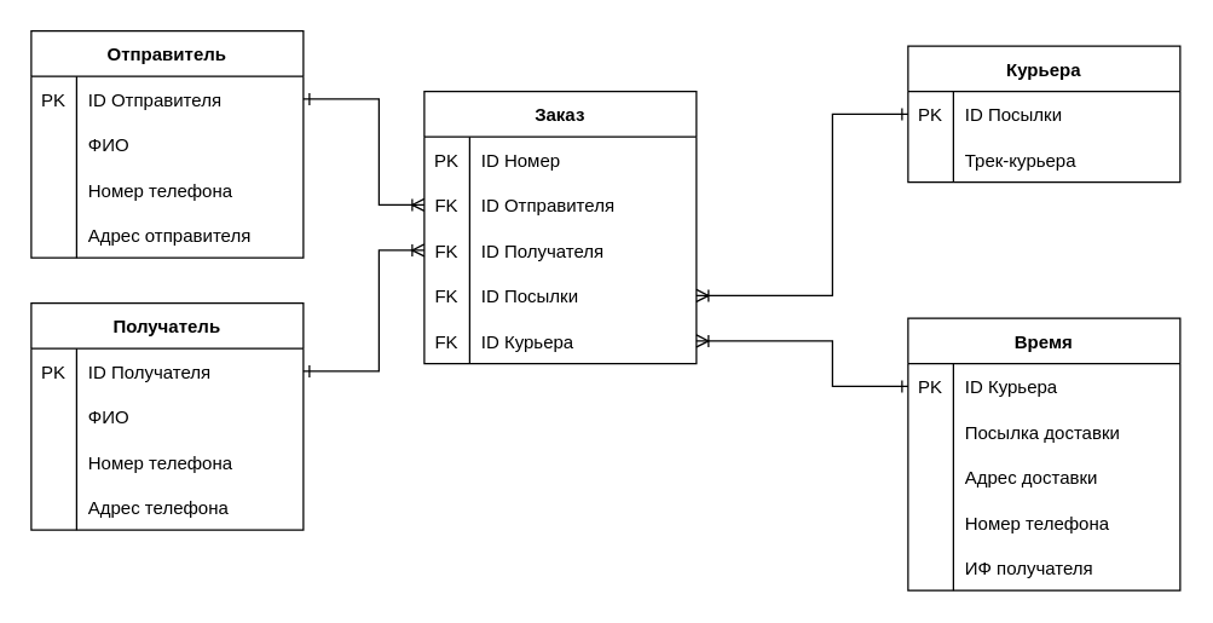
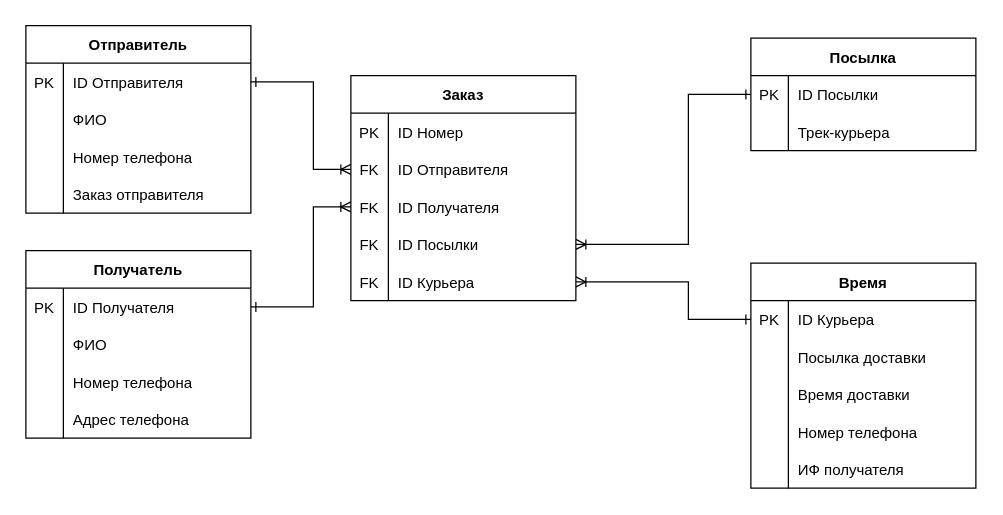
  <mxCell id="0" />
  <mxCell id="1" parent="0" />
  <mxCell id="2" value="Отправитель" style="shape=table;startSize=30;container=1;collapsible=1;childLayout=tableLayout;fixedRows=1;rowLines=0;fontStyle=1;align=center;resizeLast=1;" vertex="1" parent="1"><mxGeometry x="20" y="20" width="180" height="150" as="geometry" /></mxCell>
  <mxCell id="3" value="" style="shape=tableRow;horizontal=0;startSize=0;swimlaneHead=0;swimlaneBody=0;fillColor=none;collapsible=0;dropTarget=0;points=[[0,0.5],[1,0.5]];portConstraint=eastwest;top=0;left=0;right=0;bottom=0;" vertex="1" parent="2"><mxGeometry y="30" width="180" height="30" as="geometry" /></mxCell>
  <mxCell id="4" value="PK" style="shape=partialRectangle;connectable=0;fillColor=none;top=0;left=0;bottom=0;right=0;editable=1;overflow=hidden;" vertex="1" parent="3"><mxGeometry width="30" height="30" as="geometry"><mxRectangle width="30" height="30" as="alternateBounds" /></mxGeometry></mxCell>
  <mxCell id="5" value="ID Отправителя" style="shape=partialRectangle;connectable=0;fillColor=none;top=0;left=0;bottom=0;right=0;align=left;spacingLeft=6;overflow=hidden;" vertex="1" parent="3"><mxGeometry x="30" width="150" height="30" as="geometry"><mxRectangle width="150" height="30" as="alternateBounds" /></mxGeometry></mxCell>
  <mxCell id="6" value="" style="shape=tableRow;horizontal=0;startSize=0;swimlaneHead=0;swimlaneBody=0;fillColor=none;collapsible=0;dropTarget=0;points=[[0,0.5],[1,0.5]];portConstraint=eastwest;top=0;left=0;right=0;bottom=0;" vertex="1" parent="2"><mxGeometry y="60" width="180" height="30" as="geometry" /></mxCell>
  <mxCell id="7" value="" style="shape=partialRectangle;connectable=0;fillColor=none;top=0;left=0;bottom=0;right=0;editable=1;overflow=hidden;" vertex="1" parent="6"><mxGeometry width="30" height="30" as="geometry"><mxRectangle width="30" height="30" as="alternateBounds" /></mxGeometry></mxCell>
  <mxCell id="8" value="ФИО" style="shape=partialRectangle;connectable=0;fillColor=none;top=0;left=0;bottom=0;right=0;align=left;spacingLeft=6;overflow=hidden;" vertex="1" parent="6"><mxGeometry x="30" width="150" height="30" as="geometry"><mxRectangle width="150" height="30" as="alternateBounds" /></mxGeometry></mxCell>
  <mxCell id="9" value="" style="shape=tableRow;horizontal=0;startSize=0;swimlaneHead=0;swimlaneBody=0;fillColor=none;collapsible=0;dropTarget=0;points=[[0,0.5],[1,0.5]];portConstraint=eastwest;top=0;left=0;right=0;bottom=0;" vertex="1" parent="2"><mxGeometry y="90" width="180" height="30" as="geometry" /></mxCell>
  <mxCell id="10" value="" style="shape=partialRectangle;connectable=0;fillColor=none;top=0;left=0;bottom=0;right=0;editable=1;overflow=hidden;" vertex="1" parent="9"><mxGeometry width="30" height="30" as="geometry"><mxRectangle width="30" height="30" as="alternateBounds" /></mxGeometry></mxCell>
  <mxCell id="11" value="Номер телефона" style="shape=partialRectangle;connectable=0;fillColor=none;top=0;left=0;bottom=0;right=0;align=left;spacingLeft=6;overflow=hidden;" vertex="1" parent="9"><mxGeometry x="30" width="150" height="30" as="geometry"><mxRectangle width="150" height="30" as="alternateBounds" /></mxGeometry></mxCell>
  <mxCell id="12" style="shape=tableRow;horizontal=0;startSize=0;swimlaneHead=0;swimlaneBody=0;fillColor=none;collapsible=0;dropTarget=0;points=[[0,0.5],[1,0.5]];portConstraint=eastwest;top=0;left=0;right=0;bottom=0;" vertex="1" parent="2"><mxGeometry y="120" width="180" height="30" as="geometry" /></mxCell>
  <mxCell id="13" style="shape=partialRectangle;connectable=0;fillColor=none;top=0;left=0;bottom=0;right=0;editable=1;overflow=hidden;" vertex="1" parent="12"><mxGeometry width="30" height="30" as="geometry"><mxRectangle width="30" height="30" as="alternateBounds" /></mxGeometry></mxCell>
- <mxCell id="14" value="Адрес отправителя" style="shape=partialRectangle;connectable=0;fillColor=none;top=0;left=0;bottom=0;right=0;align=left;spacingLeft=6;overflow=hidden;" vertex="1" parent="12"><mxGeometry x="30" width="150" height="30" as="geometry"><mxRectangle width="150" height="30" as="alternateBounds" /></mxGeometry></mxCell>
+ <mxCell id="14" value="Заказ отправителя" style="shape=partialRectangle;connectable=0;fillColor=none;top=0;left=0;bottom=0;right=0;align=left;spacingLeft=6;overflow=hidden;" vertex="1" parent="12"><mxGeometry x="30" width="150" height="30" as="geometry"><mxRectangle width="150" height="30" as="alternateBounds" /></mxGeometry></mxCell>
  <mxCell id="15" value="Получатель" style="shape=table;startSize=30;container=1;collapsible=1;childLayout=tableLayout;fixedRows=1;rowLines=0;fontStyle=1;align=center;resizeLast=1;" vertex="1" parent="1"><mxGeometry x="20" y="200" width="180" height="150" as="geometry" /></mxCell>
  <mxCell id="16" value="" style="shape=tableRow;horizontal=0;startSize=0;swimlaneHead=0;swimlaneBody=0;fillColor=none;collapsible=0;dropTarget=0;points=[[0,0.5],[1,0.5]];portConstraint=eastwest;top=0;left=0;right=0;bottom=0;" vertex="1" parent="15"><mxGeometry y="30" width="180" height="30" as="geometry" /></mxCell>
  <mxCell id="17" value="PK" style="shape=partialRectangle;connectable=0;fillColor=none;top=0;left=0;bottom=0;right=0;editable=1;overflow=hidden;" vertex="1" parent="16"><mxGeometry width="30" height="30" as="geometry"><mxRectangle width="30" height="30" as="alternateBounds" /></mxGeometry></mxCell>
  <mxCell id="18" value="ID Получателя" style="shape=partialRectangle;connectable=0;fillColor=none;top=0;left=0;bottom=0;right=0;align=left;spacingLeft=6;overflow=hidden;" vertex="1" parent="16"><mxGeometry x="30" width="150" height="30" as="geometry"><mxRectangle width="150" height="30" as="alternateBounds" /></mxGeometry></mxCell>
  <mxCell id="19" value="" style="shape=tableRow;horizontal=0;startSize=0;swimlaneHead=0;swimlaneBody=0;fillColor=none;collapsible=0;dropTarget=0;points=[[0,0.5],[1,0.5]];portConstraint=eastwest;top=0;left=0;right=0;bottom=0;" vertex="1" parent="15"><mxGeometry y="60" width="180" height="30" as="geometry" /></mxCell>
  <mxCell id="20" value="" style="shape=partialRectangle;connectable=0;fillColor=none;top=0;left=0;bottom=0;right=0;editable=1;overflow=hidden;" vertex="1" parent="19"><mxGeometry width="30" height="30" as="geometry"><mxRectangle width="30" height="30" as="alternateBounds" /></mxGeometry></mxCell>
  <mxCell id="21" value="ФИО" style="shape=partialRectangle;connectable=0;fillColor=none;top=0;left=0;bottom=0;right=0;align=left;spacingLeft=6;overflow=hidden;" vertex="1" parent="19"><mxGeometry x="30" width="150" height="30" as="geometry"><mxRectangle width="150" height="30" as="alternateBounds" /></mxGeometry></mxCell>
  <mxCell id="22" value="" style="shape=tableRow;horizontal=0;startSize=0;swimlaneHead=0;swimlaneBody=0;fillColor=none;collapsible=0;dropTarget=0;points=[[0,0.5],[1,0.5]];portConstraint=eastwest;top=0;left=0;right=0;bottom=0;" vertex="1" parent="15"><mxGeometry y="90" width="180" height="30" as="geometry" /></mxCell>
  <mxCell id="23" value="" style="shape=partialRectangle;connectable=0;fillColor=none;top=0;left=0;bottom=0;right=0;editable=1;overflow=hidden;" vertex="1" parent="22"><mxGeometry width="30" height="30" as="geometry"><mxRectangle width="30" height="30" as="alternateBounds" /></mxGeometry></mxCell>
  <mxCell id="24" value="Номер телефона" style="shape=partialRectangle;connectable=0;fillColor=none;top=0;left=0;bottom=0;right=0;align=left;spacingLeft=6;overflow=hidden;" vertex="1" parent="22"><mxGeometry x="30" width="150" height="30" as="geometry"><mxRectangle width="150" height="30" as="alternateBounds" /></mxGeometry></mxCell>
  <mxCell id="25" style="shape=tableRow;horizontal=0;startSize=0;swimlaneHead=0;swimlaneBody=0;fillColor=none;collapsible=0;dropTarget=0;points=[[0,0.5],[1,0.5]];portConstraint=eastwest;top=0;left=0;right=0;bottom=0;" vertex="1" parent="15"><mxGeometry y="120" width="180" height="30" as="geometry" /></mxCell>
  <mxCell id="26" style="shape=partialRectangle;connectable=0;fillColor=none;top=0;left=0;bottom=0;right=0;editable=1;overflow=hidden;" vertex="1" parent="25"><mxGeometry width="30" height="30" as="geometry"><mxRectangle width="30" height="30" as="alternateBounds" /></mxGeometry></mxCell>
  <mxCell id="27" value="Адрес телефона" style="shape=partialRectangle;connectable=0;fillColor=none;top=0;left=0;bottom=0;right=0;align=left;spacingLeft=6;overflow=hidden;" vertex="1" parent="25"><mxGeometry x="30" width="150" height="30" as="geometry"><mxRectangle width="150" height="30" as="alternateBounds" /></mxGeometry></mxCell>
- <mxCell id="28" value="Курьера" style="shape=table;startSize=30;container=1;collapsible=1;childLayout=tableLayout;fixedRows=1;rowLines=0;fontStyle=1;align=center;resizeLast=1;" vertex="1" parent="1"><mxGeometry x="600" y="30" width="180" height="90" as="geometry" /></mxCell>
+ <mxCell id="28" value="Посылка" style="shape=table;startSize=30;container=1;collapsible=1;childLayout=tableLayout;fixedRows=1;rowLines=0;fontStyle=1;align=center;resizeLast=1;" vertex="1" parent="1"><mxGeometry x="600" y="30" width="180" height="90" as="geometry" /></mxCell>
  <mxCell id="29" style="shape=tableRow;horizontal=0;startSize=0;swimlaneHead=0;swimlaneBody=0;fillColor=none;collapsible=0;dropTarget=0;points=[[0,0.5],[1,0.5]];portConstraint=eastwest;top=0;left=0;right=0;bottom=0;" vertex="1" parent="28"><mxGeometry y="30" width="180" height="30" as="geometry" /></mxCell>
  <mxCell id="30" value="PK" style="shape=partialRectangle;connectable=0;fillColor=none;top=0;left=0;bottom=0;right=0;editable=1;overflow=hidden;" vertex="1" parent="29"><mxGeometry width="30" height="30" as="geometry"><mxRectangle width="30" height="30" as="alternateBounds" /></mxGeometry></mxCell>
  <mxCell id="31" value="ID Посылки" style="shape=partialRectangle;connectable=0;fillColor=none;top=0;left=0;bottom=0;right=0;align=left;spacingLeft=6;overflow=hidden;" vertex="1" parent="29"><mxGeometry x="30" width="150" height="30" as="geometry"><mxRectangle width="150" height="30" as="alternateBounds" /></mxGeometry></mxCell>
  <mxCell id="32" value="" style="shape=tableRow;horizontal=0;startSize=0;swimlaneHead=0;swimlaneBody=0;fillColor=none;collapsible=0;dropTarget=0;points=[[0,0.5],[1,0.5]];portConstraint=eastwest;top=0;left=0;right=0;bottom=0;" vertex="1" parent="28"><mxGeometry y="60" width="180" height="30" as="geometry" /></mxCell>
  <mxCell id="33" value="" style="shape=partialRectangle;connectable=0;fillColor=none;top=0;left=0;bottom=0;right=0;editable=1;overflow=hidden;" vertex="1" parent="32"><mxGeometry width="30" height="30" as="geometry"><mxRectangle width="30" height="30" as="alternateBounds" /></mxGeometry></mxCell>
  <mxCell id="34" value="Трек-курьера" style="shape=partialRectangle;connectable=0;fillColor=none;top=0;left=0;bottom=0;right=0;align=left;spacingLeft=6;overflow=hidden;" vertex="1" parent="32"><mxGeometry x="30" width="150" height="30" as="geometry"><mxRectangle width="150" height="30" as="alternateBounds" /></mxGeometry></mxCell>
  <mxCell id="35" value="Заказ" style="shape=table;startSize=30;container=1;collapsible=1;childLayout=tableLayout;fixedRows=1;rowLines=0;fontStyle=1;align=center;resizeLast=1;" vertex="1" parent="1"><mxGeometry x="280" y="60" width="180" height="180" as="geometry" /></mxCell>
  <mxCell id="36" style="shape=tableRow;horizontal=0;startSize=0;swimlaneHead=0;swimlaneBody=0;fillColor=none;collapsible=0;dropTarget=0;points=[[0,0.5],[1,0.5]];portConstraint=eastwest;top=0;left=0;right=0;bottom=0;" vertex="1" parent="35"><mxGeometry y="30" width="180" height="30" as="geometry" /></mxCell>
  <mxCell id="37" value="PK" style="shape=partialRectangle;connectable=0;fillColor=none;top=0;left=0;bottom=0;right=0;editable=1;overflow=hidden;" vertex="1" parent="36"><mxGeometry width="30" height="30" as="geometry"><mxRectangle width="30" height="30" as="alternateBounds" /></mxGeometry></mxCell>
  <mxCell id="38" value="ID Номер" style="shape=partialRectangle;connectable=0;fillColor=none;top=0;left=0;bottom=0;right=0;align=left;spacingLeft=6;overflow=hidden;" vertex="1" parent="36"><mxGeometry x="30" width="150" height="30" as="geometry"><mxRectangle width="150" height="30" as="alternateBounds" /></mxGeometry></mxCell>
  <mxCell id="39" style="shape=tableRow;horizontal=0;startSize=0;swimlaneHead=0;swimlaneBody=0;fillColor=none;collapsible=0;dropTarget=0;points=[[0,0.5],[1,0.5]];portConstraint=eastwest;top=0;left=0;right=0;bottom=0;" vertex="1" parent="35"><mxGeometry y="60" width="180" height="30" as="geometry" /></mxCell>
  <mxCell id="40" value="FK" style="shape=partialRectangle;connectable=0;fillColor=none;top=0;left=0;bottom=0;right=0;editable=1;overflow=hidden;" vertex="1" parent="39"><mxGeometry width="30" height="30" as="geometry"><mxRectangle width="30" height="30" as="alternateBounds" /></mxGeometry></mxCell>
  <mxCell id="41" value="ID Отправителя" style="shape=partialRectangle;connectable=0;fillColor=none;top=0;left=0;bottom=0;right=0;align=left;spacingLeft=6;overflow=hidden;" vertex="1" parent="39"><mxGeometry x="30" width="150" height="30" as="geometry"><mxRectangle width="150" height="30" as="alternateBounds" /></mxGeometry></mxCell>
  <mxCell id="42" style="shape=tableRow;horizontal=0;startSize=0;swimlaneHead=0;swimlaneBody=0;fillColor=none;collapsible=0;dropTarget=0;points=[[0,0.5],[1,0.5]];portConstraint=eastwest;top=0;left=0;right=0;bottom=0;" vertex="1" parent="35"><mxGeometry y="90" width="180" height="30" as="geometry" /></mxCell>
  <mxCell id="43" value="FK" style="shape=partialRectangle;connectable=0;fillColor=none;top=0;left=0;bottom=0;right=0;editable=1;overflow=hidden;" vertex="1" parent="42"><mxGeometry width="30" height="30" as="geometry"><mxRectangle width="30" height="30" as="alternateBounds" /></mxGeometry></mxCell>
  <mxCell id="44" value="ID Получателя" style="shape=partialRectangle;connectable=0;fillColor=none;top=0;left=0;bottom=0;right=0;align=left;spacingLeft=6;overflow=hidden;" vertex="1" parent="42"><mxGeometry x="30" width="150" height="30" as="geometry"><mxRectangle width="150" height="30" as="alternateBounds" /></mxGeometry></mxCell>
  <mxCell id="45" value="" style="shape=tableRow;horizontal=0;startSize=0;swimlaneHead=0;swimlaneBody=0;fillColor=none;collapsible=0;dropTarget=0;points=[[0,0.5],[1,0.5]];portConstraint=eastwest;top=0;left=0;right=0;bottom=0;" vertex="1" parent="35"><mxGeometry y="120" width="180" height="30" as="geometry" /></mxCell>
  <mxCell id="46" value="FK" style="shape=partialRectangle;connectable=0;fillColor=none;top=0;left=0;bottom=0;right=0;editable=1;overflow=hidden;" vertex="1" parent="45"><mxGeometry width="30" height="30" as="geometry"><mxRectangle width="30" height="30" as="alternateBounds" /></mxGeometry></mxCell>
  <mxCell id="47" value="ID Посылки" style="shape=partialRectangle;connectable=0;fillColor=none;top=0;left=0;bottom=0;right=0;align=left;spacingLeft=6;overflow=hidden;" vertex="1" parent="45"><mxGeometry x="30" width="150" height="30" as="geometry"><mxRectangle width="150" height="30" as="alternateBounds" /></mxGeometry></mxCell>
  <mxCell id="48" style="shape=tableRow;horizontal=0;startSize=0;swimlaneHead=0;swimlaneBody=0;fillColor=none;collapsible=0;dropTarget=0;points=[[0,0.5],[1,0.5]];portConstraint=eastwest;top=0;left=0;right=0;bottom=0;" vertex="1" parent="35"><mxGeometry y="150" width="180" height="30" as="geometry" /></mxCell>
  <mxCell id="49" value="FK" style="shape=partialRectangle;connectable=0;fillColor=none;top=0;left=0;bottom=0;right=0;editable=1;overflow=hidden;" vertex="1" parent="48"><mxGeometry width="30" height="30" as="geometry"><mxRectangle width="30" height="30" as="alternateBounds" /></mxGeometry></mxCell>
  <mxCell id="50" value="ID Курьера" style="shape=partialRectangle;connectable=0;fillColor=none;top=0;left=0;bottom=0;right=0;align=left;spacingLeft=6;overflow=hidden;" vertex="1" parent="48"><mxGeometry x="30" width="150" height="30" as="geometry"><mxRectangle width="150" height="30" as="alternateBounds" /></mxGeometry></mxCell>
  <mxCell id="51" value="Время" style="shape=table;startSize=30;container=1;collapsible=1;childLayout=tableLayout;fixedRows=1;rowLines=0;fontStyle=1;align=center;resizeLast=1;flipH=0;flipV=0;" vertex="1" parent="1"><mxGeometry x="600" y="210" width="180" height="180" as="geometry" /></mxCell>
  <mxCell id="52" style="shape=tableRow;horizontal=0;startSize=0;swimlaneHead=0;swimlaneBody=0;fillColor=none;collapsible=0;dropTarget=0;points=[[0,0.5],[1,0.5]];portConstraint=eastwest;top=0;left=0;right=0;bottom=0;" vertex="1" parent="51"><mxGeometry y="30" width="180" height="30" as="geometry" /></mxCell>
  <mxCell id="53" value="PK" style="shape=partialRectangle;connectable=0;fillColor=none;top=0;left=0;bottom=0;right=0;editable=1;overflow=hidden;" vertex="1" parent="52"><mxGeometry width="30" height="30" as="geometry"><mxRectangle width="30" height="30" as="alternateBounds" /></mxGeometry></mxCell>
  <mxCell id="54" value="ID Курьера" style="shape=partialRectangle;connectable=0;fillColor=none;top=0;left=0;bottom=0;right=0;align=left;spacingLeft=6;overflow=hidden;" vertex="1" parent="52"><mxGeometry x="30" width="150" height="30" as="geometry"><mxRectangle width="150" height="30" as="alternateBounds" /></mxGeometry></mxCell>
  <mxCell id="55" value="" style="shape=tableRow;horizontal=0;startSize=0;swimlaneHead=0;swimlaneBody=0;fillColor=none;collapsible=0;dropTarget=0;points=[[0,0.5],[1,0.5]];portConstraint=eastwest;top=0;left=0;right=0;bottom=0;" vertex="1" parent="51"><mxGeometry y="60" width="180" height="30" as="geometry" /></mxCell>
  <mxCell id="56" value="" style="shape=partialRectangle;connectable=0;fillColor=none;top=0;left=0;bottom=0;right=0;editable=1;overflow=hidden;" vertex="1" parent="55"><mxGeometry width="30" height="30" as="geometry"><mxRectangle width="30" height="30" as="alternateBounds" /></mxGeometry></mxCell>
  <mxCell id="57" value="Посылка доставки" style="shape=partialRectangle;connectable=0;fillColor=none;top=0;left=0;bottom=0;right=0;align=left;spacingLeft=6;overflow=hidden;" vertex="1" parent="55"><mxGeometry x="30" width="150" height="30" as="geometry"><mxRectangle width="150" height="30" as="alternateBounds" /></mxGeometry></mxCell>
  <mxCell id="58" value="" style="shape=tableRow;horizontal=0;startSize=0;swimlaneHead=0;swimlaneBody=0;fillColor=none;collapsible=0;dropTarget=0;points=[[0,0.5],[1,0.5]];portConstraint=eastwest;top=0;left=0;right=0;bottom=0;" vertex="1" parent="51"><mxGeometry y="90" width="180" height="30" as="geometry" /></mxCell>
  <mxCell id="59" value="" style="shape=partialRectangle;connectable=0;fillColor=none;top=0;left=0;bottom=0;right=0;editable=1;overflow=hidden;" vertex="1" parent="58"><mxGeometry width="30" height="30" as="geometry"><mxRectangle width="30" height="30" as="alternateBounds" /></mxGeometry></mxCell>
- <mxCell id="60" value="Адрес доставки" style="shape=partialRectangle;connectable=0;fillColor=none;top=0;left=0;bottom=0;right=0;align=left;spacingLeft=6;overflow=hidden;" vertex="1" parent="58"><mxGeometry x="30" width="150" height="30" as="geometry"><mxRectangle width="150" height="30" as="alternateBounds" /></mxGeometry></mxCell>
+ <mxCell id="60" value="Время доставки" style="shape=partialRectangle;connectable=0;fillColor=none;top=0;left=0;bottom=0;right=0;align=left;spacingLeft=6;overflow=hidden;" vertex="1" parent="58"><mxGeometry x="30" width="150" height="30" as="geometry"><mxRectangle width="150" height="30" as="alternateBounds" /></mxGeometry></mxCell>
  <mxCell id="61" style="shape=tableRow;horizontal=0;startSize=0;swimlaneHead=0;swimlaneBody=0;fillColor=none;collapsible=0;dropTarget=0;points=[[0,0.5],[1,0.5]];portConstraint=eastwest;top=0;left=0;right=0;bottom=0;" vertex="1" parent="51"><mxGeometry y="120" width="180" height="30" as="geometry" /></mxCell>
  <mxCell id="62" style="shape=partialRectangle;connectable=0;fillColor=none;top=0;left=0;bottom=0;right=0;editable=1;overflow=hidden;" vertex="1" parent="61"><mxGeometry width="30" height="30" as="geometry"><mxRectangle width="30" height="30" as="alternateBounds" /></mxGeometry></mxCell>
  <mxCell id="63" value="Номер телефона" style="shape=partialRectangle;connectable=0;fillColor=none;top=0;left=0;bottom=0;right=0;align=left;spacingLeft=6;overflow=hidden;" vertex="1" parent="61"><mxGeometry x="30" width="150" height="30" as="geometry"><mxRectangle width="150" height="30" as="alternateBounds" /></mxGeometry></mxCell>
  <mxCell id="64" style="shape=tableRow;horizontal=0;startSize=0;swimlaneHead=0;swimlaneBody=0;fillColor=none;collapsible=0;dropTarget=0;points=[[0,0.5],[1,0.5]];portConstraint=eastwest;top=0;left=0;right=0;bottom=0;" vertex="1" parent="51"><mxGeometry y="150" width="180" height="30" as="geometry" /></mxCell>
  <mxCell id="65" style="shape=partialRectangle;connectable=0;fillColor=none;top=0;left=0;bottom=0;right=0;editable=1;overflow=hidden;" vertex="1" parent="64"><mxGeometry width="30" height="30" as="geometry"><mxRectangle width="30" height="30" as="alternateBounds" /></mxGeometry></mxCell>
  <mxCell id="66" value="ИФ получателя" style="shape=partialRectangle;connectable=0;fillColor=none;top=0;left=0;bottom=0;right=0;align=left;spacingLeft=6;overflow=hidden;" vertex="1" parent="64"><mxGeometry x="30" width="150" height="30" as="geometry"><mxRectangle width="150" height="30" as="alternateBounds" /></mxGeometry></mxCell>
  <mxCell id="67" value="" style="endArrow=ERone;html=1;rounded=0;startArrow=ERoneToMany;startFill=0;endFill=0;exitX=0;exitY=0.5;exitDx=0;exitDy=0;entryX=1;entryY=0.5;entryDx=0;entryDy=0;" edge="1" parent="1" source="39" target="3"><mxGeometry width="50" height="50" relative="1" as="geometry"><mxPoint x="290" y="340" as="sourcePoint" /><mxPoint x="180" y="435" as="targetPoint" /><Array as="points"><mxPoint x="250" y="135" /><mxPoint x="250" y="65" /></Array></mxGeometry></mxCell>
  <mxCell id="68" value="" style="endArrow=ERone;html=1;rounded=0;startArrow=ERoneToMany;startFill=0;endFill=0;exitX=0;exitY=0.5;exitDx=0;exitDy=0;entryX=1;entryY=0.5;entryDx=0;entryDy=0;" edge="1" parent="1" source="42" target="16"><mxGeometry width="50" height="50" relative="1" as="geometry"><mxPoint x="280" y="160" as="sourcePoint" /><mxPoint x="200" y="230" as="targetPoint" /><Array as="points"><mxPoint x="250" y="165" /><mxPoint x="250" y="245" /></Array></mxGeometry></mxCell>
  <mxCell id="69" value="" style="endArrow=ERone;html=1;rounded=0;startArrow=ERoneToMany;startFill=0;endFill=0;exitX=1;exitY=0.5;exitDx=0;exitDy=0;entryX=0;entryY=0.5;entryDx=0;entryDy=0;" edge="1" parent="1" source="48" target="52"><mxGeometry width="50" height="50" relative="1" as="geometry"><mxPoint x="580" y="160" as="sourcePoint" /><mxPoint x="500" y="90" as="targetPoint" /><Array as="points"><mxPoint x="550" y="225" /><mxPoint x="550" y="255" /></Array></mxGeometry></mxCell>
  <mxCell id="70" value="" style="endArrow=ERone;html=1;rounded=0;startArrow=ERoneToMany;startFill=0;endFill=0;exitX=1;exitY=0.5;exitDx=0;exitDy=0;entryX=0;entryY=0.5;entryDx=0;entryDy=0;" edge="1" parent="1" source="45" target="29"><mxGeometry width="50" height="50" relative="1" as="geometry"><mxPoint x="490" y="170" as="sourcePoint" /><mxPoint x="630" y="200" as="targetPoint" /><Array as="points"><mxPoint x="550" y="195" /><mxPoint x="550" y="75" /></Array></mxGeometry></mxCell>
